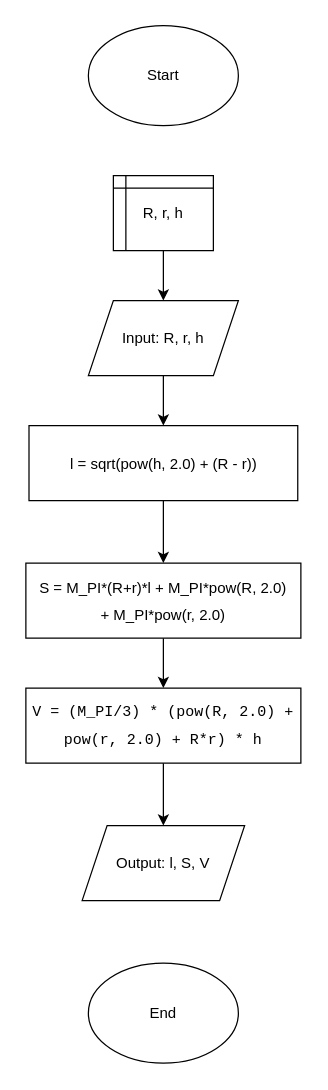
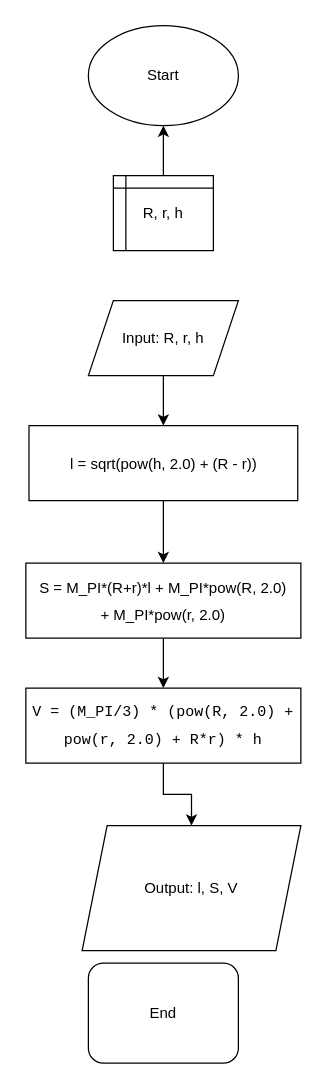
  <mxCell id="0" />
  <mxCell id="1" parent="0" />
  <mxCell id="2" value="Start" style="ellipse;whiteSpace=wrap;html=1;" vertex="1" parent="1"><mxGeometry x="70" y="20" width="120" height="80" as="geometry" /></mxCell>
- <mxCell id="3" value="" style="edgeStyle=orthogonalEdgeStyle;rounded=0;orthogonalLoop=1;jettySize=auto;html=1;" edge="1" parent="1" source="4" target="6"><mxGeometry relative="1" as="geometry" /></mxCell>
+ <mxCell id="3" value="" style="edgeStyle=orthogonalEdgeStyle;rounded=0;orthogonalLoop=1;jettySize=auto;html=1;" edge="1" parent="1" source="4" target="2"><mxGeometry relative="1" as="geometry" /></mxCell>
  <mxCell id="4" value="R, r, h" style="shape=internalStorage;whiteSpace=wrap;html=1;backgroundOutline=1;dx=10;dy=10;" vertex="1" parent="1"><mxGeometry x="90" y="140" width="80" height="60" as="geometry" /></mxCell>
  <mxCell id="5" value="" style="edgeStyle=orthogonalEdgeStyle;rounded=0;orthogonalLoop=1;jettySize=auto;html=1;" edge="1" parent="1" source="6"><mxGeometry relative="1" as="geometry"><mxPoint x="130" y="340" as="targetPoint" /></mxGeometry></mxCell>
  <mxCell id="6" value="Input: R, r, h" style="shape=parallelogram;perimeter=parallelogramPerimeter;whiteSpace=wrap;html=1;fixedSize=1;" vertex="1" parent="1"><mxGeometry x="70" y="240" width="120" height="60" as="geometry" /></mxCell>
- <mxCell id="7" value="End" style="ellipse;whiteSpace=wrap;html=1;" vertex="1" parent="1"><mxGeometry x="70" y="770" width="120" height="80" as="geometry" /></mxCell>
+ <mxCell id="7" value="End" style="whiteSpace=wrap;html=1;rounded=1;" vertex="1" parent="1"><mxGeometry x="70" y="770" width="120" height="80" as="geometry" /></mxCell>
  <mxCell id="8" value="" style="edgeStyle=orthogonalEdgeStyle;rounded=0;orthogonalLoop=1;jettySize=auto;html=1;" edge="1" parent="1" source="9" target="11"><mxGeometry relative="1" as="geometry" /></mxCell>
  <mxCell id="9" value="&lt;br&gt;&lt;div style=&quot;font-weight: normal; line-height: 22px; white-space: pre;&quot;&gt;&lt;div style=&quot;&quot;&gt;&lt;font style=&quot;&quot;&gt;l = sqrt(pow(h, 2.0) + (R - r))&lt;/font&gt;&lt;/div&gt;&lt;/div&gt;&lt;div&gt;&lt;br/&gt;&lt;/div&gt;" style="rounded=0;whiteSpace=wrap;html=1;" vertex="1" parent="1"><mxGeometry x="22.5" y="340" width="215" height="60" as="geometry" /></mxCell>
  <mxCell id="10" value="" style="edgeStyle=orthogonalEdgeStyle;rounded=0;orthogonalLoop=1;jettySize=auto;html=1;" edge="1" parent="1" source="11" target="13"><mxGeometry relative="1" as="geometry" /></mxCell>
  <mxCell id="11" value="&lt;div style=&quot;line-height: 22px; white-space: pre;&quot;&gt;&lt;font face=&quot;Helvetica&quot; style=&quot;&quot;&gt;S = M_PI*(R+r)*l + M_PI*pow(R, 2.0)&lt;/font&gt;&lt;/div&gt;&lt;div style=&quot;line-height: 22px; white-space: pre;&quot;&gt;&lt;font face=&quot;Helvetica&quot; style=&quot;&quot;&gt;+ M_PI*pow(r, 2.0)&lt;/font&gt;&lt;/div&gt;" style="rounded=0;whiteSpace=wrap;html=1;" vertex="1" parent="1"><mxGeometry x="20" y="450" width="220" height="60" as="geometry" /></mxCell>
  <mxCell id="12" value="" style="edgeStyle=orthogonalEdgeStyle;rounded=0;orthogonalLoop=1;jettySize=auto;html=1;" edge="1" parent="1" source="13" target="14"><mxGeometry relative="1" as="geometry" /></mxCell>
  <mxCell id="13" value="&lt;div style=&quot;font-family: Consolas, &amp;quot;Courier New&amp;quot;, monospace; line-height: 22px; white-space: pre;&quot;&gt;&lt;font style=&quot;&quot;&gt;V = (M_PI/3) * (pow(R, 2.0) +&lt;/font&gt;&lt;/div&gt;&lt;div style=&quot;font-family: Consolas, &amp;quot;Courier New&amp;quot;, monospace; line-height: 22px; white-space: pre;&quot;&gt;&lt;font style=&quot;&quot;&gt;pow(r, 2.0) + R*r) * h&lt;/font&gt;&lt;/div&gt;" style="rounded=0;whiteSpace=wrap;html=1;" vertex="1" parent="1"><mxGeometry x="20" y="550" width="220" height="60" as="geometry" /></mxCell>
- <mxCell id="14" value="Output: l, S, V" style="shape=parallelogram;perimeter=parallelogramPerimeter;whiteSpace=wrap;html=1;fixedSize=1;" vertex="1" parent="1"><mxGeometry x="65" y="660" width="130" height="60" as="geometry" /></mxCell>
+ <mxCell id="14" value="Output: l, S, V" style="shape=parallelogram;perimeter=parallelogramPerimeter;whiteSpace=wrap;html=1;fixedSize=1;" vertex="1" parent="1"><mxGeometry x="65" y="660" width="175" height="100" as="geometry" /></mxCell>
